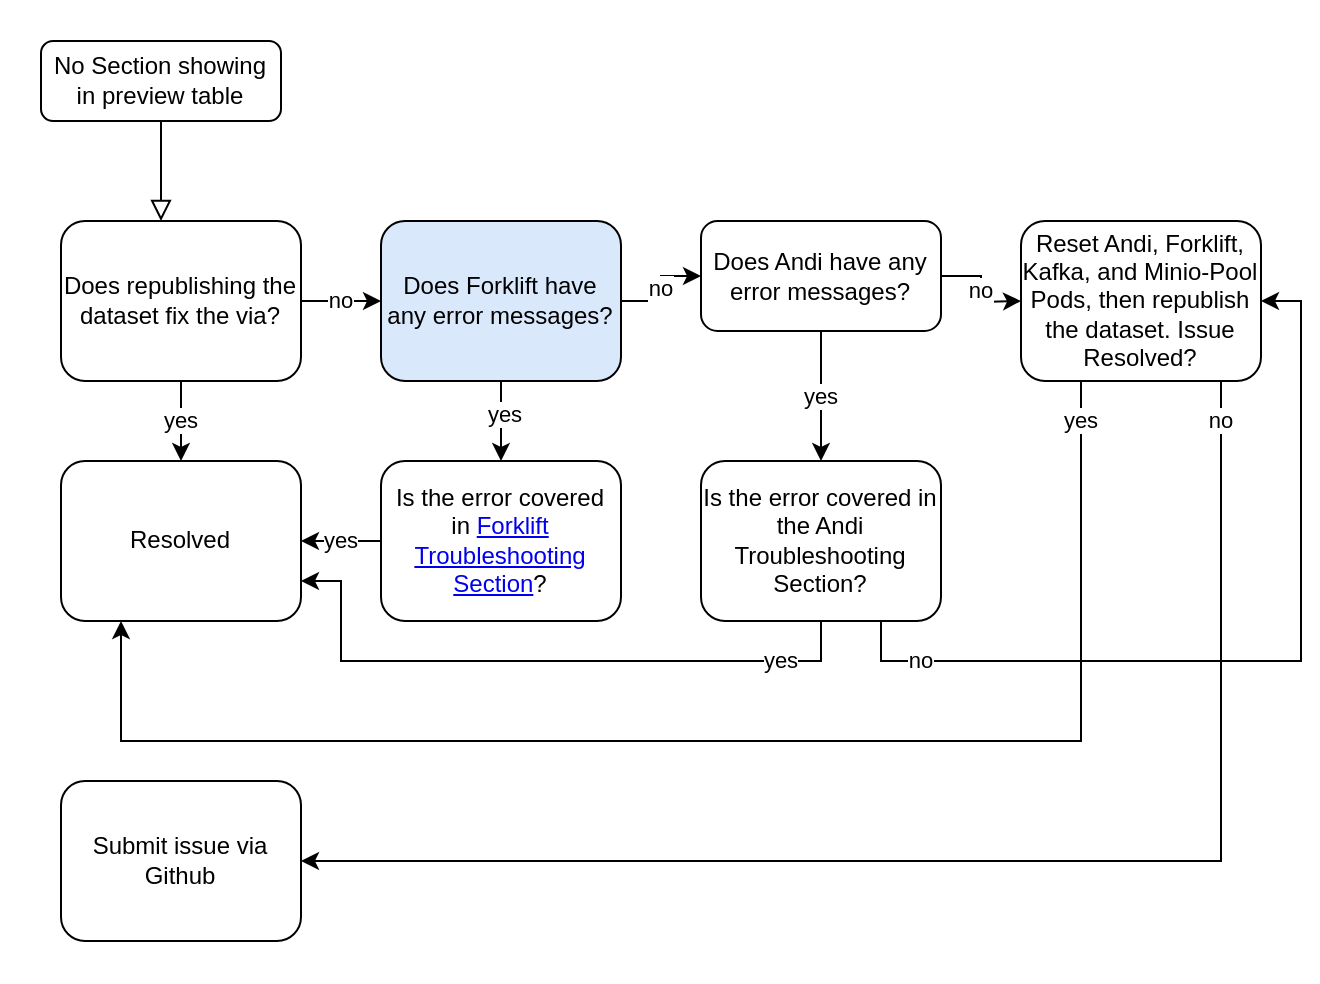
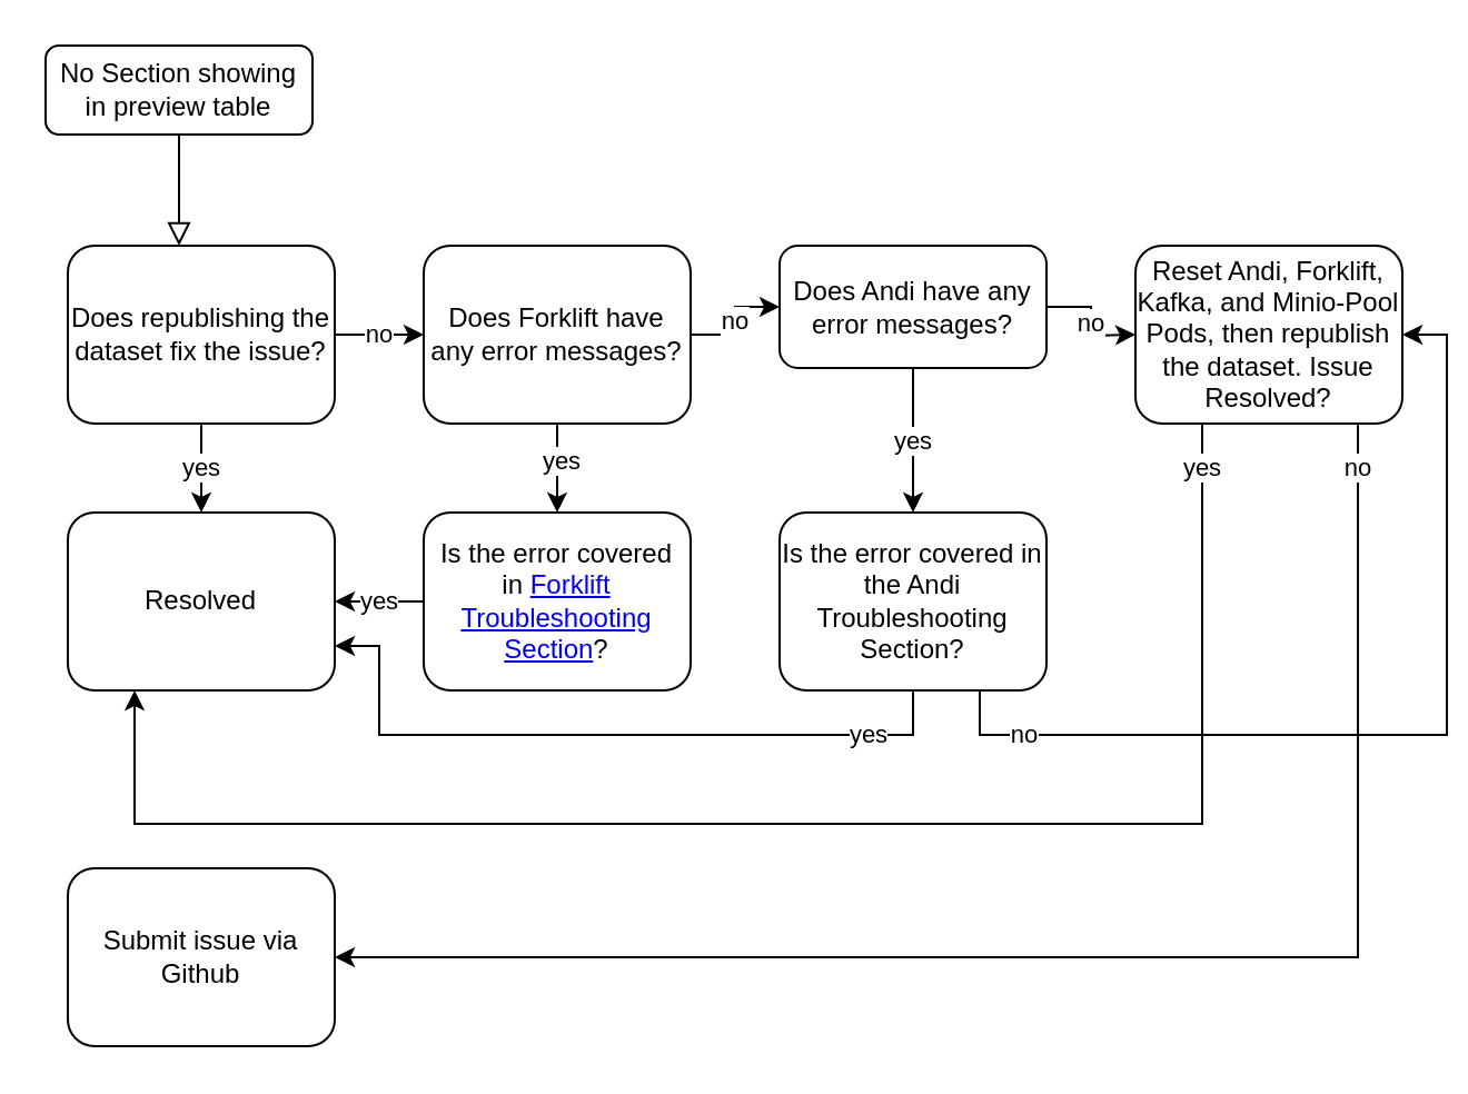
  <mxCell id="0" />
  <mxCell id="1" parent="0" />
  <mxCell id="2" value="" style="rounded=0;html=1;jettySize=auto;orthogonalLoop=1;fontSize=11;endArrow=block;endFill=0;endSize=8;strokeWidth=1;shadow=0;labelBackgroundColor=none;edgeStyle=orthogonalEdgeStyle;" parent="1" source="3" edge="1"><mxGeometry relative="1" as="geometry"><mxPoint x="80" y="110" as="targetPoint" /></mxGeometry></mxCell>
  <mxCell id="3" value="No Section showing in preview table" style="rounded=1;whiteSpace=wrap;html=1;fontSize=12;glass=0;strokeWidth=1;shadow=0;" parent="1" vertex="1"><mxGeometry x="20" y="20" width="120" height="40" as="geometry" /></mxCell>
  <mxCell id="4" style="edgeStyle=orthogonalEdgeStyle;rounded=0;orthogonalLoop=1;jettySize=auto;html=1;entryX=0.5;entryY=0;entryDx=0;entryDy=0;" edge="1" parent="1" source="7" target="13"><mxGeometry relative="1" as="geometry" /></mxCell>
  <mxCell id="5" value="yes" style="edgeLabel;html=1;align=center;verticalAlign=middle;resizable=0;points=[];" vertex="1" connectable="0" parent="4"><mxGeometry x="-0.176" y="1" relative="1" as="geometry"><mxPoint as="offset" /></mxGeometry></mxCell>
  <mxCell id="6" value="no" style="edgeStyle=orthogonalEdgeStyle;rounded=0;orthogonalLoop=1;jettySize=auto;html=1;entryX=0;entryY=0.5;entryDx=0;entryDy=0;" edge="1" parent="1" source="7" target="16"><mxGeometry relative="1" as="geometry" /></mxCell>
- <mxCell id="7" value="Does Forklift have any error messages?" style="rounded=1;whiteSpace=wrap;html=1;fontSize=12;glass=0;strokeWidth=1;shadow=0;fillColor=#dae8fc;" parent="1" vertex="1"><mxGeometry x="190" y="110" width="120" height="80" as="geometry" /></mxCell>
+ <mxCell id="7" value="Does Forklift have any error messages?" style="rounded=1;whiteSpace=wrap;html=1;fontSize=12;glass=0;strokeWidth=1;shadow=0;" parent="1" vertex="1"><mxGeometry x="190" y="110" width="120" height="80" as="geometry" /></mxCell>
  <mxCell id="8" value="no" style="edgeStyle=orthogonalEdgeStyle;rounded=0;orthogonalLoop=1;jettySize=auto;html=1;entryX=0;entryY=0.5;entryDx=0;entryDy=0;" edge="1" parent="1" source="10" target="7"><mxGeometry relative="1" as="geometry" /></mxCell>
  <mxCell id="9" value="yes" style="edgeStyle=orthogonalEdgeStyle;rounded=0;orthogonalLoop=1;jettySize=auto;html=1;entryX=0.5;entryY=0;entryDx=0;entryDy=0;" edge="1" parent="1" source="10" target="11"><mxGeometry relative="1" as="geometry" /></mxCell>
- <mxCell id="10" value="Does republishing the dataset fix the via?" style="rounded=1;whiteSpace=wrap;html=1;fontSize=12;glass=0;strokeWidth=1;shadow=0;" vertex="1" parent="1"><mxGeometry x="30" y="110" width="120" height="80" as="geometry" /></mxCell>
+ <mxCell id="10" value="Does republishing the dataset fix the issue?" style="rounded=1;whiteSpace=wrap;html=1;fontSize=12;glass=0;strokeWidth=1;shadow=0;" vertex="1" parent="1"><mxGeometry x="30" y="110" width="120" height="80" as="geometry" /></mxCell>
  <mxCell id="11" value="Resolved" style="rounded=1;whiteSpace=wrap;html=1;fontSize=12;glass=0;strokeWidth=1;shadow=0;" vertex="1" parent="1"><mxGeometry x="30" y="230" width="120" height="80" as="geometry" /></mxCell>
  <mxCell id="12" value="yes" style="edgeStyle=orthogonalEdgeStyle;rounded=0;orthogonalLoop=1;jettySize=auto;html=1;entryX=1;entryY=0.5;entryDx=0;entryDy=0;" edge="1" parent="1" source="13" target="11"><mxGeometry relative="1" as="geometry" /></mxCell>
  <mxCell id="13" value="Is the error covered in&amp;nbsp;&lt;a href=&quot;https://github.com/UrbanOS-Public/smartcitiesdata/wiki/Forklift&quot;&gt;Forklift Troubleshooting Section&lt;/a&gt;?" style="rounded=1;whiteSpace=wrap;html=1;fontSize=12;glass=0;strokeWidth=1;shadow=0;" vertex="1" parent="1"><mxGeometry x="190" y="230" width="120" height="80" as="geometry" /></mxCell>
  <mxCell id="14" value="yes" style="edgeStyle=orthogonalEdgeStyle;rounded=0;orthogonalLoop=1;jettySize=auto;html=1;entryX=0.5;entryY=0;entryDx=0;entryDy=0;" edge="1" parent="1" source="16" target="19"><mxGeometry relative="1" as="geometry" /></mxCell>
  <mxCell id="15" value="no" style="edgeStyle=orthogonalEdgeStyle;rounded=0;orthogonalLoop=1;jettySize=auto;html=1;entryX=0;entryY=0.5;entryDx=0;entryDy=0;" edge="1" parent="1" source="16"><mxGeometry relative="1" as="geometry"><mxPoint x="510" y="150" as="targetPoint" /></mxGeometry></mxCell>
  <mxCell id="16" value="Does Andi have any error messages?" style="rounded=1;whiteSpace=wrap;html=1;fontSize=12;glass=0;strokeWidth=1;shadow=0;" vertex="1" parent="1"><mxGeometry x="350" y="110" width="120" height="55" as="geometry" /></mxCell>
  <mxCell id="17" value="yes" style="edgeStyle=orthogonalEdgeStyle;rounded=0;orthogonalLoop=1;jettySize=auto;html=1;entryX=1;entryY=0.75;entryDx=0;entryDy=0;" edge="1" parent="1" source="19" target="11"><mxGeometry x="-0.75" relative="1" as="geometry"><Array as="points"><mxPoint x="410" y="330" /><mxPoint x="170" y="330" /><mxPoint x="170" y="290" /></Array><mxPoint as="offset" /></mxGeometry></mxCell>
  <mxCell id="18" value="no" style="edgeStyle=orthogonalEdgeStyle;rounded=0;orthogonalLoop=1;jettySize=auto;html=1;entryX=1;entryY=0.5;entryDx=0;entryDy=0;exitX=0.75;exitY=1;exitDx=0;exitDy=0;" edge="1" parent="1" source="19" target="22"><mxGeometry x="-0.814" relative="1" as="geometry"><mxPoint as="offset" /></mxGeometry></mxCell>
  <mxCell id="19" value="Is the error covered in the Andi Troubleshooting Section?" style="rounded=1;whiteSpace=wrap;html=1;fontSize=12;glass=0;strokeWidth=1;shadow=0;" vertex="1" parent="1"><mxGeometry x="350" y="230" width="120" height="80" as="geometry" /></mxCell>
  <mxCell id="20" value="no" style="edgeStyle=orthogonalEdgeStyle;rounded=0;orthogonalLoop=1;jettySize=auto;html=1;entryX=1;entryY=0.5;entryDx=0;entryDy=0;" edge="1" parent="1" source="22" target="23"><mxGeometry x="-0.943" relative="1" as="geometry"><Array as="points"><mxPoint x="610" y="430" /></Array><mxPoint as="offset" /></mxGeometry></mxCell>
  <mxCell id="21" value="yes" style="edgeStyle=orthogonalEdgeStyle;rounded=0;orthogonalLoop=1;jettySize=auto;html=1;entryX=0.25;entryY=1;entryDx=0;entryDy=0;" edge="1" parent="1" source="22" target="11"><mxGeometry x="-0.944" relative="1" as="geometry"><Array as="points"><mxPoint x="540" y="370" /><mxPoint x="60" y="370" /></Array><mxPoint as="offset" /></mxGeometry></mxCell>
  <mxCell id="22" value="Reset Andi, Forklift, Kafka, and Minio-Pool Pods, then republish the dataset. Issue Resolved?" style="rounded=1;whiteSpace=wrap;html=1;fontSize=12;glass=0;strokeWidth=1;shadow=0;" vertex="1" parent="1"><mxGeometry x="510" y="110" width="120" height="80" as="geometry" /></mxCell>
  <mxCell id="23" value="Submit issue via Github" style="rounded=1;whiteSpace=wrap;html=1;fontSize=12;glass=0;strokeWidth=1;shadow=0;" vertex="1" parent="1"><mxGeometry x="30" y="390" width="120" height="80" as="geometry" /></mxCell>
